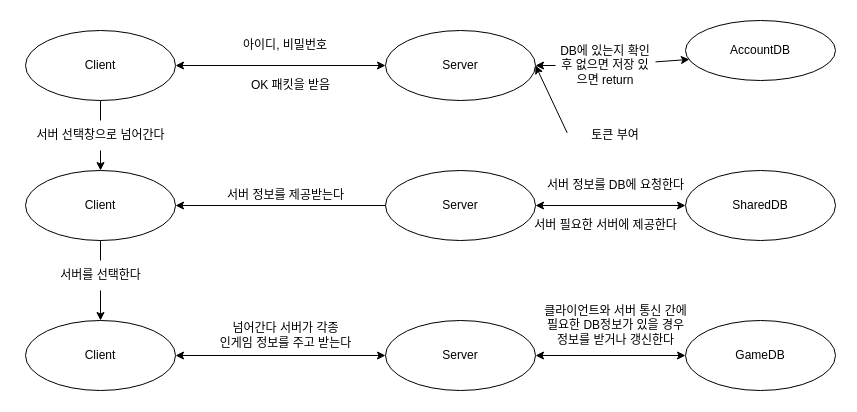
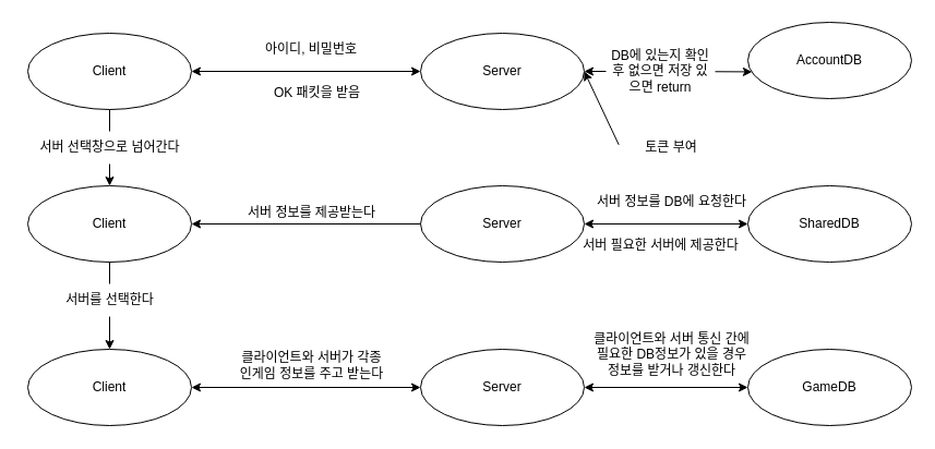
  <mxCell id="0" />
  <mxCell id="1" parent="0" />
- <mxCell id="2" value="AccountDB" style="ellipse;whiteSpace=wrap;html=1;" vertex="1" parent="1"><mxGeometry x="685" y="20" width="150" height="60" as="geometry" /></mxCell>
+ <mxCell id="2" value="AccountDB" style="ellipse;whiteSpace=wrap;html=1;" vertex="1" parent="1"><mxGeometry x="685" y="20" width="150" height="70" as="geometry" /></mxCell>
  <mxCell id="3" value="SharedDB" style="ellipse;whiteSpace=wrap;html=1;" vertex="1" parent="1"><mxGeometry x="685" y="170" width="150" height="70" as="geometry" /></mxCell>
  <mxCell id="4" value="GameDB" style="ellipse;whiteSpace=wrap;html=1;" vertex="1" parent="1"><mxGeometry x="685" y="320" width="150" height="70" as="geometry" /></mxCell>
  <mxCell id="5" value="Client" style="ellipse;whiteSpace=wrap;html=1;" vertex="1" parent="1"><mxGeometry x="25" y="30" width="150" height="70" as="geometry" /></mxCell>
  <mxCell id="6" value="Server" style="ellipse;whiteSpace=wrap;html=1;" vertex="1" parent="1"><mxGeometry x="385" y="30" width="150" height="70" as="geometry" /></mxCell>
  <mxCell id="7" value="" style="endArrow=classic;startArrow=classic;html=1;rounded=0;exitX=1;exitY=0.5;exitDx=0;exitDy=0;entryX=0;entryY=0.5;entryDx=0;entryDy=0;" edge="1" parent="1" source="5" target="6"><mxGeometry width="50" height="50" relative="1" as="geometry"><mxPoint x="315" y="70" as="sourcePoint" /><mxPoint x="365" y="20" as="targetPoint" /></mxGeometry></mxCell>
  <mxCell id="8" value="아이디, 비밀번호" style="text;html=1;strokeColor=none;fillColor=none;align=center;verticalAlign=middle;whiteSpace=wrap;rounded=0;" vertex="1" parent="1"><mxGeometry x="235" y="30" width="100" height="30" as="geometry" /></mxCell>
  <mxCell id="9" value="" style="endArrow=classic;startArrow=none;html=1;rounded=0;entryX=0.026;entryY=0.649;entryDx=0;entryDy=0;entryPerimeter=0;" edge="1" parent="1" source="10" target="2"><mxGeometry width="50" height="50" relative="1" as="geometry"><mxPoint x="555" y="50" as="sourcePoint" /><mxPoint x="605" y="0" as="targetPoint" /></mxGeometry></mxCell>
  <mxCell id="10" value="DB에 있는지 확인 후 없으면 저장 있으면 return" style="text;html=1;strokeColor=none;fillColor=none;align=center;verticalAlign=middle;whiteSpace=wrap;rounded=0;" vertex="1" parent="1"><mxGeometry x="555" y="50" width="100" height="30" as="geometry" /></mxCell>
  <mxCell id="11" value="" style="endArrow=none;startArrow=classic;html=1;rounded=0;" edge="1" parent="1" source="6" target="10"><mxGeometry width="50" height="50" relative="1" as="geometry"><mxPoint x="514.126" y="40.772" as="sourcePoint" /><mxPoint x="605" y="0" as="targetPoint" /></mxGeometry></mxCell>
  <mxCell id="12" value="OK 패킷을 받음" style="text;html=1;align=center;verticalAlign=middle;resizable=0;points=[];autosize=1;strokeColor=none;fillColor=none;" vertex="1" parent="1"><mxGeometry x="235" y="70" width="110" height="30" as="geometry" /></mxCell>
  <mxCell id="13" value="Server" style="ellipse;whiteSpace=wrap;html=1;" vertex="1" parent="1"><mxGeometry x="385" y="170" width="150" height="70" as="geometry" /></mxCell>
  <mxCell id="14" value="Client" style="ellipse;whiteSpace=wrap;html=1;" vertex="1" parent="1"><mxGeometry x="25" y="170" width="150" height="70" as="geometry" /></mxCell>
  <mxCell id="15" value="토큰 부여" style="text;html=1;strokeColor=none;fillColor=none;align=center;verticalAlign=middle;whiteSpace=wrap;rounded=0;" vertex="1" parent="1"><mxGeometry x="565" y="120" width="100" height="30" as="geometry" /></mxCell>
  <mxCell id="16" value="" style="endArrow=none;startArrow=classic;html=1;rounded=0;exitX=1;exitY=0.5;exitDx=0;exitDy=0;entryX=0.017;entryY=0.412;entryDx=0;entryDy=0;entryPerimeter=0;" edge="1" parent="1" source="6" target="15"><mxGeometry width="50" height="50" relative="1" as="geometry"><mxPoint x="535" y="65" as="sourcePoint" /><mxPoint x="687.55" y="158.84" as="targetPoint" /></mxGeometry></mxCell>
  <mxCell id="17" value="서버 필요한 서버에 제공한다" style="text;html=1;align=center;verticalAlign=middle;resizable=0;points=[];autosize=1;strokeColor=none;fillColor=none;" vertex="1" parent="1"><mxGeometry x="515" y="210" width="180" height="30" as="geometry" /></mxCell>
  <mxCell id="18" value="" style="endArrow=classic;startArrow=classic;html=1;rounded=0;exitX=1;exitY=0.5;exitDx=0;exitDy=0;entryX=0;entryY=0.5;entryDx=0;entryDy=0;" edge="1" parent="1" source="13" target="3"><mxGeometry width="50" height="50" relative="1" as="geometry"><mxPoint x="185" y="215" as="sourcePoint" /><mxPoint x="395" y="215" as="targetPoint" /></mxGeometry></mxCell>
  <mxCell id="19" value="서버 정보를 DB에 요청한다" style="text;html=1;align=center;verticalAlign=middle;resizable=0;points=[];autosize=1;strokeColor=none;fillColor=none;" vertex="1" parent="1"><mxGeometry x="530" y="170" width="170" height="30" as="geometry" /></mxCell>
  <mxCell id="20" value="" style="endArrow=classic;html=1;rounded=0;exitX=0;exitY=0.5;exitDx=0;exitDy=0;entryX=1;entryY=0.5;entryDx=0;entryDy=0;" edge="1" parent="1" source="13" target="14"><mxGeometry width="50" height="50" relative="1" as="geometry"><mxPoint x="335" y="210" as="sourcePoint" /><mxPoint x="385" y="160" as="targetPoint" /></mxGeometry></mxCell>
  <mxCell id="21" value="서버 정보를 제공받는다" style="text;html=1;align=center;verticalAlign=middle;resizable=0;points=[];autosize=1;strokeColor=none;fillColor=none;" vertex="1" parent="1"><mxGeometry x="210" y="180" width="150" height="30" as="geometry" /></mxCell>
  <mxCell id="22" value="Client" style="ellipse;whiteSpace=wrap;html=1;" vertex="1" parent="1"><mxGeometry x="25" y="320" width="150" height="70" as="geometry" /></mxCell>
- <mxCell id="23" value="넘어간다 서버가 각종 &lt;br&gt;인게임 정보를 주고 받는다" style="text;html=1;align=center;verticalAlign=middle;resizable=0;points=[];autosize=1;strokeColor=none;fillColor=none;" vertex="1" parent="1"><mxGeometry x="200" y="315" width="170" height="40" as="geometry" /></mxCell>
+ <mxCell id="23" value="클라이언트와 서버가 각종 &lt;br&gt;인게임 정보를 주고 받는다" style="text;html=1;align=center;verticalAlign=middle;resizable=0;points=[];autosize=1;strokeColor=none;fillColor=none;" vertex="1" parent="1"><mxGeometry x="200" y="315" width="170" height="40" as="geometry" /></mxCell>
  <mxCell id="24" value="Server" style="ellipse;whiteSpace=wrap;html=1;" vertex="1" parent="1"><mxGeometry x="385" y="320" width="150" height="70" as="geometry" /></mxCell>
  <mxCell id="25" value="" style="endArrow=classic;html=1;rounded=0;exitX=0.5;exitY=1;exitDx=0;exitDy=0;entryX=0.5;entryY=0;entryDx=0;entryDy=0;startArrow=none;" edge="1" parent="1" source="26" target="22"><mxGeometry width="50" height="50" relative="1" as="geometry"><mxPoint x="395" y="365" as="sourcePoint" /><mxPoint x="185" y="365" as="targetPoint" /></mxGeometry></mxCell>
  <mxCell id="26" value="서버를 선택한다" style="text;html=1;align=center;verticalAlign=middle;resizable=0;points=[];autosize=1;strokeColor=none;fillColor=none;" vertex="1" parent="1"><mxGeometry x="45" y="260" width="110" height="30" as="geometry" /></mxCell>
  <mxCell id="27" value="" style="endArrow=none;html=1;rounded=0;exitX=0.5;exitY=1;exitDx=0;exitDy=0;entryX=0.5;entryY=0;entryDx=0;entryDy=0;" edge="1" parent="1" source="14" target="26"><mxGeometry width="50" height="50" relative="1" as="geometry"><mxPoint x="100" y="240" as="sourcePoint" /><mxPoint x="100" y="320" as="targetPoint" /></mxGeometry></mxCell>
  <mxCell id="28" value="" style="endArrow=classic;html=1;rounded=0;exitX=0.5;exitY=1;exitDx=0;exitDy=0;entryX=0.5;entryY=0;entryDx=0;entryDy=0;startArrow=none;" edge="1" parent="1" source="29" target="14"><mxGeometry width="50" height="50" relative="1" as="geometry"><mxPoint x="395" y="225" as="sourcePoint" /><mxPoint x="100" y="180" as="targetPoint" /></mxGeometry></mxCell>
  <mxCell id="29" value="서버 선택창으로 넘어간다" style="text;html=1;align=center;verticalAlign=middle;resizable=0;points=[];autosize=1;strokeColor=none;fillColor=none;" vertex="1" parent="1"><mxGeometry x="20" y="120" width="160" height="30" as="geometry" /></mxCell>
  <mxCell id="30" value="" style="endArrow=none;html=1;rounded=0;exitX=0.5;exitY=1;exitDx=0;exitDy=0;entryX=0.5;entryY=0;entryDx=0;entryDy=0;" edge="1" parent="1" target="29"><mxGeometry width="50" height="50" relative="1" as="geometry"><mxPoint x="100" y="100" as="sourcePoint" /><mxPoint x="100" y="180" as="targetPoint" /></mxGeometry></mxCell>
  <mxCell id="31" value="" style="endArrow=classic;startArrow=classic;html=1;rounded=0;exitX=1;exitY=0.5;exitDx=0;exitDy=0;entryX=0;entryY=0.5;entryDx=0;entryDy=0;" edge="1" parent="1" source="22" target="24"><mxGeometry width="50" height="50" relative="1" as="geometry"><mxPoint x="435" y="290" as="sourcePoint" /><mxPoint x="485" y="240" as="targetPoint" /></mxGeometry></mxCell>
  <mxCell id="32" value="클라이언트와 서버 통신 간에 &lt;br&gt;필요한 DB정보가 있을 경우 &lt;br&gt;정보를 받거나 갱신한다" style="text;html=1;align=center;verticalAlign=middle;resizable=0;points=[];autosize=1;strokeColor=none;fillColor=none;" vertex="1" parent="1"><mxGeometry x="525" y="295" width="180" height="60" as="geometry" /></mxCell>
  <mxCell id="33" value="" style="endArrow=classic;startArrow=classic;html=1;rounded=0;exitX=1;exitY=0.5;exitDx=0;exitDy=0;entryX=0;entryY=0.5;entryDx=0;entryDy=0;" edge="1" parent="1" source="24" target="4"><mxGeometry width="50" height="50" relative="1" as="geometry"><mxPoint x="185" y="365" as="sourcePoint" /><mxPoint x="395" y="365" as="targetPoint" /></mxGeometry></mxCell>
